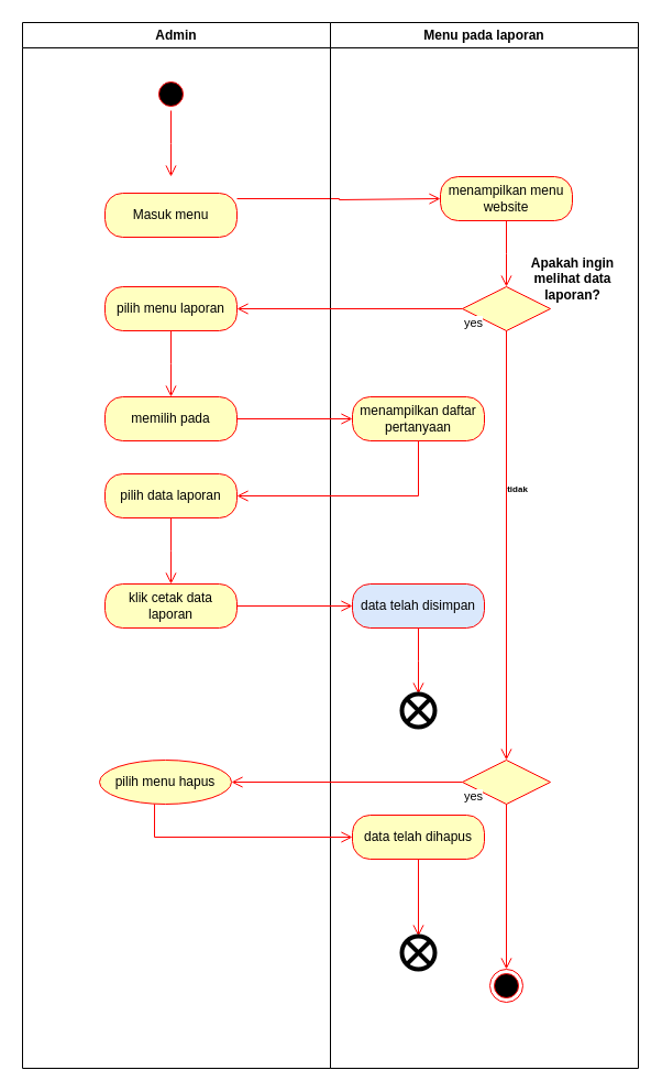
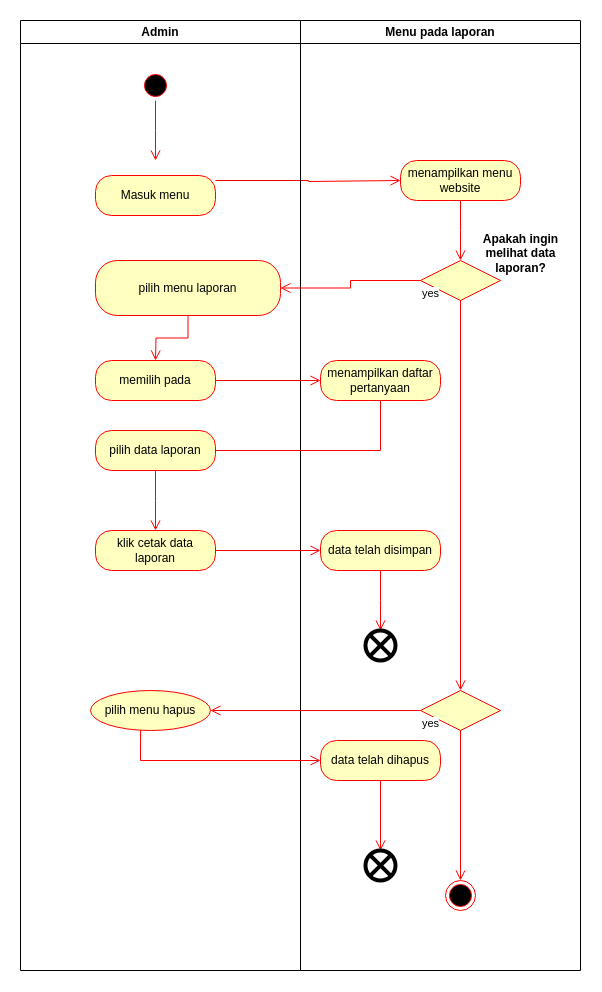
  <mxCell id="0" />
  <mxCell id="1" parent="0" />
  <mxCell id="2" value="Admin" style="swimlane;whiteSpace=wrap" parent="1" vertex="1"><mxGeometry x="20" y="20" width="280" height="950" as="geometry" /></mxCell>
  <mxCell id="3" value="" style="ellipse;html=1;shape=startState;fillColor=#000000;strokeColor=#ff0000;" parent="2" vertex="1"><mxGeometry x="120" y="50" width="30" height="30" as="geometry" /></mxCell>
  <mxCell id="4" value="" style="edgeStyle=orthogonalEdgeStyle;html=1;verticalAlign=bottom;endArrow=open;endSize=8;strokeColor=#ff0000;rounded=0;" parent="2" source="3" edge="1"><mxGeometry relative="1" as="geometry"><mxPoint x="135" y="140" as="targetPoint" /></mxGeometry></mxCell>
  <mxCell id="5" value="Masuk menu" style="rounded=1;whiteSpace=wrap;html=1;arcSize=40;fontColor=#000000;fillColor=#ffffc0;strokeColor=#ff0000;" parent="2" vertex="1"><mxGeometry x="75" y="155" width="120" height="40" as="geometry" /></mxCell>
  <mxCell id="6" value="" style="edgeStyle=orthogonalEdgeStyle;html=1;verticalAlign=bottom;endArrow=open;endSize=8;strokeColor=#ff0000;rounded=0;" parent="2" source="5" edge="1"><mxGeometry relative="1" as="geometry"><mxPoint x="380" y="160" as="targetPoint" /><Array as="points"><mxPoint x="288" y="160" /><mxPoint x="288" y="161" /></Array></mxGeometry></mxCell>
  <mxCell id="7" value="klik cetak data laporan" style="rounded=1;whiteSpace=wrap;html=1;arcSize=40;fontColor=#000000;fillColor=#ffffc0;strokeColor=#ff0000;" parent="2" vertex="1"><mxGeometry x="75" y="510" width="120" height="40" as="geometry" /></mxCell>
- <mxCell id="8" value="pilih menu laporan" style="rounded=1;whiteSpace=wrap;html=1;arcSize=40;fontColor=#000000;fillColor=#ffffc0;strokeColor=#ff0000;" parent="2" vertex="1"><mxGeometry x="75" y="240" width="120" height="40" as="geometry" /></mxCell>
+ <mxCell id="8" value="pilih menu laporan" style="rounded=1;whiteSpace=wrap;html=1;arcSize=40;fontColor=#000000;fillColor=#ffffc0;strokeColor=#ff0000;" parent="2" vertex="1"><mxGeometry x="75" y="240" width="185" height="55" as="geometry" /></mxCell>
  <mxCell id="9" value="" style="edgeStyle=orthogonalEdgeStyle;html=1;verticalAlign=bottom;endArrow=open;endSize=8;strokeColor=#ff0000;rounded=0;" parent="2" source="8" edge="1"><mxGeometry relative="1" as="geometry"><mxPoint x="135" y="340" as="targetPoint" /></mxGeometry></mxCell>
  <mxCell id="10" value="memilih pada" style="rounded=1;whiteSpace=wrap;html=1;arcSize=40;fontColor=#000000;fillColor=#ffffc0;strokeColor=#ff0000;" parent="2" vertex="1"><mxGeometry x="75" y="340" width="120" height="40" as="geometry" /></mxCell>
  <mxCell id="11" value="pilih data laporan" style="rounded=1;whiteSpace=wrap;html=1;arcSize=40;fontColor=#000000;fillColor=#ffffc0;strokeColor=#ff0000;" parent="2" vertex="1"><mxGeometry x="75" y="410" width="120" height="40" as="geometry" /></mxCell>
  <mxCell id="12" value="" style="edgeStyle=orthogonalEdgeStyle;html=1;verticalAlign=bottom;endArrow=open;endSize=8;strokeColor=#ff0000;rounded=0;" parent="2" source="11" edge="1"><mxGeometry relative="1" as="geometry"><mxPoint x="135" y="510" as="targetPoint" /></mxGeometry></mxCell>
  <mxCell id="13" value="pilih menu hapus" style="ellipse;whiteSpace=wrap;html=1;arcSize=40;fontColor=#000000;fillColor=#ffffc0;strokeColor=#ff0000;" parent="2" vertex="1"><mxGeometry x="70" y="670" width="120" height="40" as="geometry" /></mxCell>
  <mxCell id="14" value="Menu pada laporan" style="swimlane;whiteSpace=wrap;startSize=23;strokeColor=default;" parent="1" vertex="1"><mxGeometry x="300" y="20" width="280" height="950" as="geometry" /></mxCell>
  <mxCell id="15" value="menampilkan menu website" style="rounded=1;whiteSpace=wrap;html=1;arcSize=40;fontColor=#000000;fillColor=#ffffc0;strokeColor=#ff0000;" parent="14" vertex="1"><mxGeometry x="100" y="140" width="120" height="40" as="geometry" /></mxCell>
  <mxCell id="16" value="" style="edgeStyle=orthogonalEdgeStyle;html=1;verticalAlign=bottom;endArrow=open;endSize=8;strokeColor=#ff0000;rounded=0;" parent="14" source="15" edge="1"><mxGeometry relative="1" as="geometry"><mxPoint x="160" y="240" as="targetPoint" /></mxGeometry></mxCell>
  <mxCell id="17" value="" style="ellipse;html=1;shape=endState;fillColor=#000000;strokeColor=#ff0000;" parent="14" vertex="1"><mxGeometry x="145" y="860" width="30" height="30" as="geometry" /></mxCell>
  <mxCell id="18" value="" style="rhombus;whiteSpace=wrap;html=1;fontColor=#000000;fillColor=#ffffc0;strokeColor=#ff0000;" parent="14" vertex="1"><mxGeometry x="120" y="240" width="80" height="40" as="geometry" /></mxCell>
  <mxCell id="19" value="" style="edgeStyle=orthogonalEdgeStyle;html=1;align=left;verticalAlign=bottom;endArrow=open;endSize=8;strokeColor=#ff0000;rounded=0;exitX=0.5;exitY=1;exitDx=0;exitDy=0;entryX=0.5;entryY=0;entryDx=0;entryDy=0;" parent="14" source="18" target="25" edge="1"><mxGeometry x="-1" relative="1" as="geometry"><mxPoint x="160" y="580" as="targetPoint" /></mxGeometry></mxCell>
  <mxCell id="20" value="Apakah ingin&lt;br&gt;melihat data&lt;br&gt;laporan?" style="text;align=center;fontStyle=1;verticalAlign=middle;spacingLeft=3;spacingRight=3;strokeColor=none;rotatable=0;points=[[0,0.5],[1,0.5]];portConstraint=eastwest;html=1;" parent="14" vertex="1"><mxGeometry x="180" y="220" width="80" height="26" as="geometry" /></mxCell>
  <mxCell id="21" value="menampilkan daftar pertanyaan" style="rounded=1;whiteSpace=wrap;html=1;arcSize=40;fontColor=#000000;fillColor=#ffffc0;strokeColor=#ff0000;" parent="14" vertex="1"><mxGeometry x="20" y="340" width="120" height="40" as="geometry" /></mxCell>
- <mxCell id="22" value="data telah disimpan" style="rounded=1;whiteSpace=wrap;html=1;arcSize=40;fontColor=#000000;fillColor=#dae8fc;strokeColor=#ff0000;" parent="14" vertex="1"><mxGeometry x="20" y="510" width="120" height="40" as="geometry" /></mxCell>
+ <mxCell id="22" value="data telah disimpan" style="rounded=1;whiteSpace=wrap;html=1;arcSize=40;fontColor=#000000;fillColor=#ffffc0;strokeColor=#ff0000;" parent="14" vertex="1"><mxGeometry x="20" y="510" width="120" height="40" as="geometry" /></mxCell>
  <mxCell id="23" value="" style="edgeStyle=orthogonalEdgeStyle;html=1;verticalAlign=bottom;endArrow=open;endSize=8;strokeColor=#ff0000;rounded=0;" parent="14" source="22" edge="1"><mxGeometry relative="1" as="geometry"><mxPoint x="80" y="610" as="targetPoint" /></mxGeometry></mxCell>
  <mxCell id="24" value="" style="verticalLabelPosition=bottom;verticalAlign=top;html=1;shape=mxgraph.flowchart.or;strokeWidth=4;" parent="14" vertex="1"><mxGeometry x="65" y="610" width="30" height="30" as="geometry" /></mxCell>
  <mxCell id="25" value="" style="rhombus;whiteSpace=wrap;html=1;fontColor=#000000;fillColor=#ffffc0;strokeColor=#ff0000;" parent="14" vertex="1"><mxGeometry x="120" y="670" width="80" height="40" as="geometry" /></mxCell>
  <mxCell id="26" value="" style="edgeStyle=orthogonalEdgeStyle;html=1;align=left;verticalAlign=bottom;endArrow=open;endSize=8;strokeColor=#ff0000;rounded=0;entryX=0.5;entryY=0;entryDx=0;entryDy=0;" parent="14" source="25" target="17" edge="1"><mxGeometry x="-1" relative="1" as="geometry"><mxPoint x="300" y="690" as="targetPoint" /></mxGeometry></mxCell>
  <mxCell id="27" value="data telah dihapus" style="rounded=1;whiteSpace=wrap;html=1;arcSize=40;fontColor=#000000;fillColor=#ffffc0;strokeColor=#ff0000;" parent="14" vertex="1"><mxGeometry x="20" y="720" width="120" height="40" as="geometry" /></mxCell>
  <mxCell id="28" value="" style="edgeStyle=orthogonalEdgeStyle;html=1;verticalAlign=bottom;endArrow=open;endSize=8;strokeColor=#ff0000;rounded=0;entryX=0.5;entryY=0;entryDx=0;entryDy=0;entryPerimeter=0;" parent="14" source="27" target="29" edge="1"><mxGeometry relative="1" as="geometry"><mxPoint x="70" y="830" as="targetPoint" /></mxGeometry></mxCell>
  <mxCell id="29" value="" style="verticalLabelPosition=bottom;verticalAlign=top;html=1;shape=mxgraph.flowchart.or;strokeWidth=4;" parent="14" vertex="1"><mxGeometry x="65" y="830" width="30" height="30" as="geometry" /></mxCell>
- <mxCell id="30" value="&lt;font style=&quot;font-size: 8px;&quot;&gt;tidak&lt;/font&gt;" style="text;align=center;fontStyle=1;verticalAlign=middle;spacingLeft=3;spacingRight=3;strokeColor=none;rotatable=0;points=[[0,0.5],[1,0.5]];portConstraint=eastwest;html=1;" parent="14" vertex="1"><mxGeometry x="130" y="410" width="80" height="26" as="geometry" /></mxCell>
  <mxCell id="31" value="" style="edgeStyle=orthogonalEdgeStyle;html=1;verticalAlign=bottom;endArrow=open;endSize=8;strokeColor=#ff0000;rounded=0;exitX=1;exitY=0.5;exitDx=0;exitDy=0;" parent="1" source="10" edge="1"><mxGeometry relative="1" as="geometry"><mxPoint x="320" y="380" as="targetPoint" /><mxPoint x="470" y="410" as="sourcePoint" /></mxGeometry></mxCell>
  <mxCell id="32" value="yes" style="edgeStyle=orthogonalEdgeStyle;html=1;align=left;verticalAlign=top;endArrow=open;endSize=8;strokeColor=#ff0000;rounded=0;exitX=0;exitY=0.5;exitDx=0;exitDy=0;entryX=1;entryY=0.5;entryDx=0;entryDy=0;" parent="1" source="18" target="8" edge="1"><mxGeometry x="-1" relative="1" as="geometry"><mxPoint x="460" y="360" as="targetPoint" /></mxGeometry></mxCell>
- <mxCell id="33" value="" style="edgeStyle=orthogonalEdgeStyle;html=1;verticalAlign=bottom;endArrow=open;endSize=8;strokeColor=#ff0000;rounded=0;entryX=1;entryY=0.5;entryDx=0;entryDy=0;exitX=0.5;exitY=1;exitDx=0;exitDy=0;" parent="1" source="21" target="11" edge="1"><mxGeometry relative="1" as="geometry"><mxPoint x="380" y="463" as="targetPoint" /></mxGeometry></mxCell>
+ <mxCell id="33" value="" style="edgeStyle=orthogonalEdgeStyle;html=1;verticalAlign=bottom;endArrow=none;endSize=8;strokeColor=#ff0000;rounded=0;entryX=1;entryY=0.5;entryDx=0;entryDy=0;exitX=0.5;exitY=1;exitDx=0;exitDy=0;" parent="1" source="21" target="11" edge="1"><mxGeometry relative="1" as="geometry"><mxPoint x="380" y="463" as="targetPoint" /></mxGeometry></mxCell>
  <mxCell id="34" value="" style="edgeStyle=orthogonalEdgeStyle;html=1;verticalAlign=bottom;endArrow=open;endSize=8;strokeColor=#ff0000;rounded=0;exitX=1;exitY=0.5;exitDx=0;exitDy=0;entryX=0;entryY=0.5;entryDx=0;entryDy=0;" parent="1" source="7" target="22" edge="1"><mxGeometry relative="1" as="geometry"><mxPoint x="155" y="660" as="targetPoint" /></mxGeometry></mxCell>
  <mxCell id="35" value="yes" style="edgeStyle=orthogonalEdgeStyle;html=1;align=left;verticalAlign=top;endArrow=open;endSize=8;strokeColor=#ff0000;rounded=0;entryX=1;entryY=0.5;entryDx=0;entryDy=0;" parent="1" source="25" target="13" edge="1"><mxGeometry x="-1" relative="1" as="geometry"><mxPoint x="460" y="790" as="targetPoint" /></mxGeometry></mxCell>
  <mxCell id="36" value="" style="edgeStyle=orthogonalEdgeStyle;html=1;verticalAlign=bottom;endArrow=open;endSize=8;strokeColor=#ff0000;rounded=0;entryX=0;entryY=0.5;entryDx=0;entryDy=0;exitX=0.417;exitY=1;exitDx=0;exitDy=0;exitPerimeter=0;" parent="1" source="13" target="27" edge="1"><mxGeometry relative="1" as="geometry"><mxPoint x="150" y="800" as="targetPoint" /></mxGeometry></mxCell>
